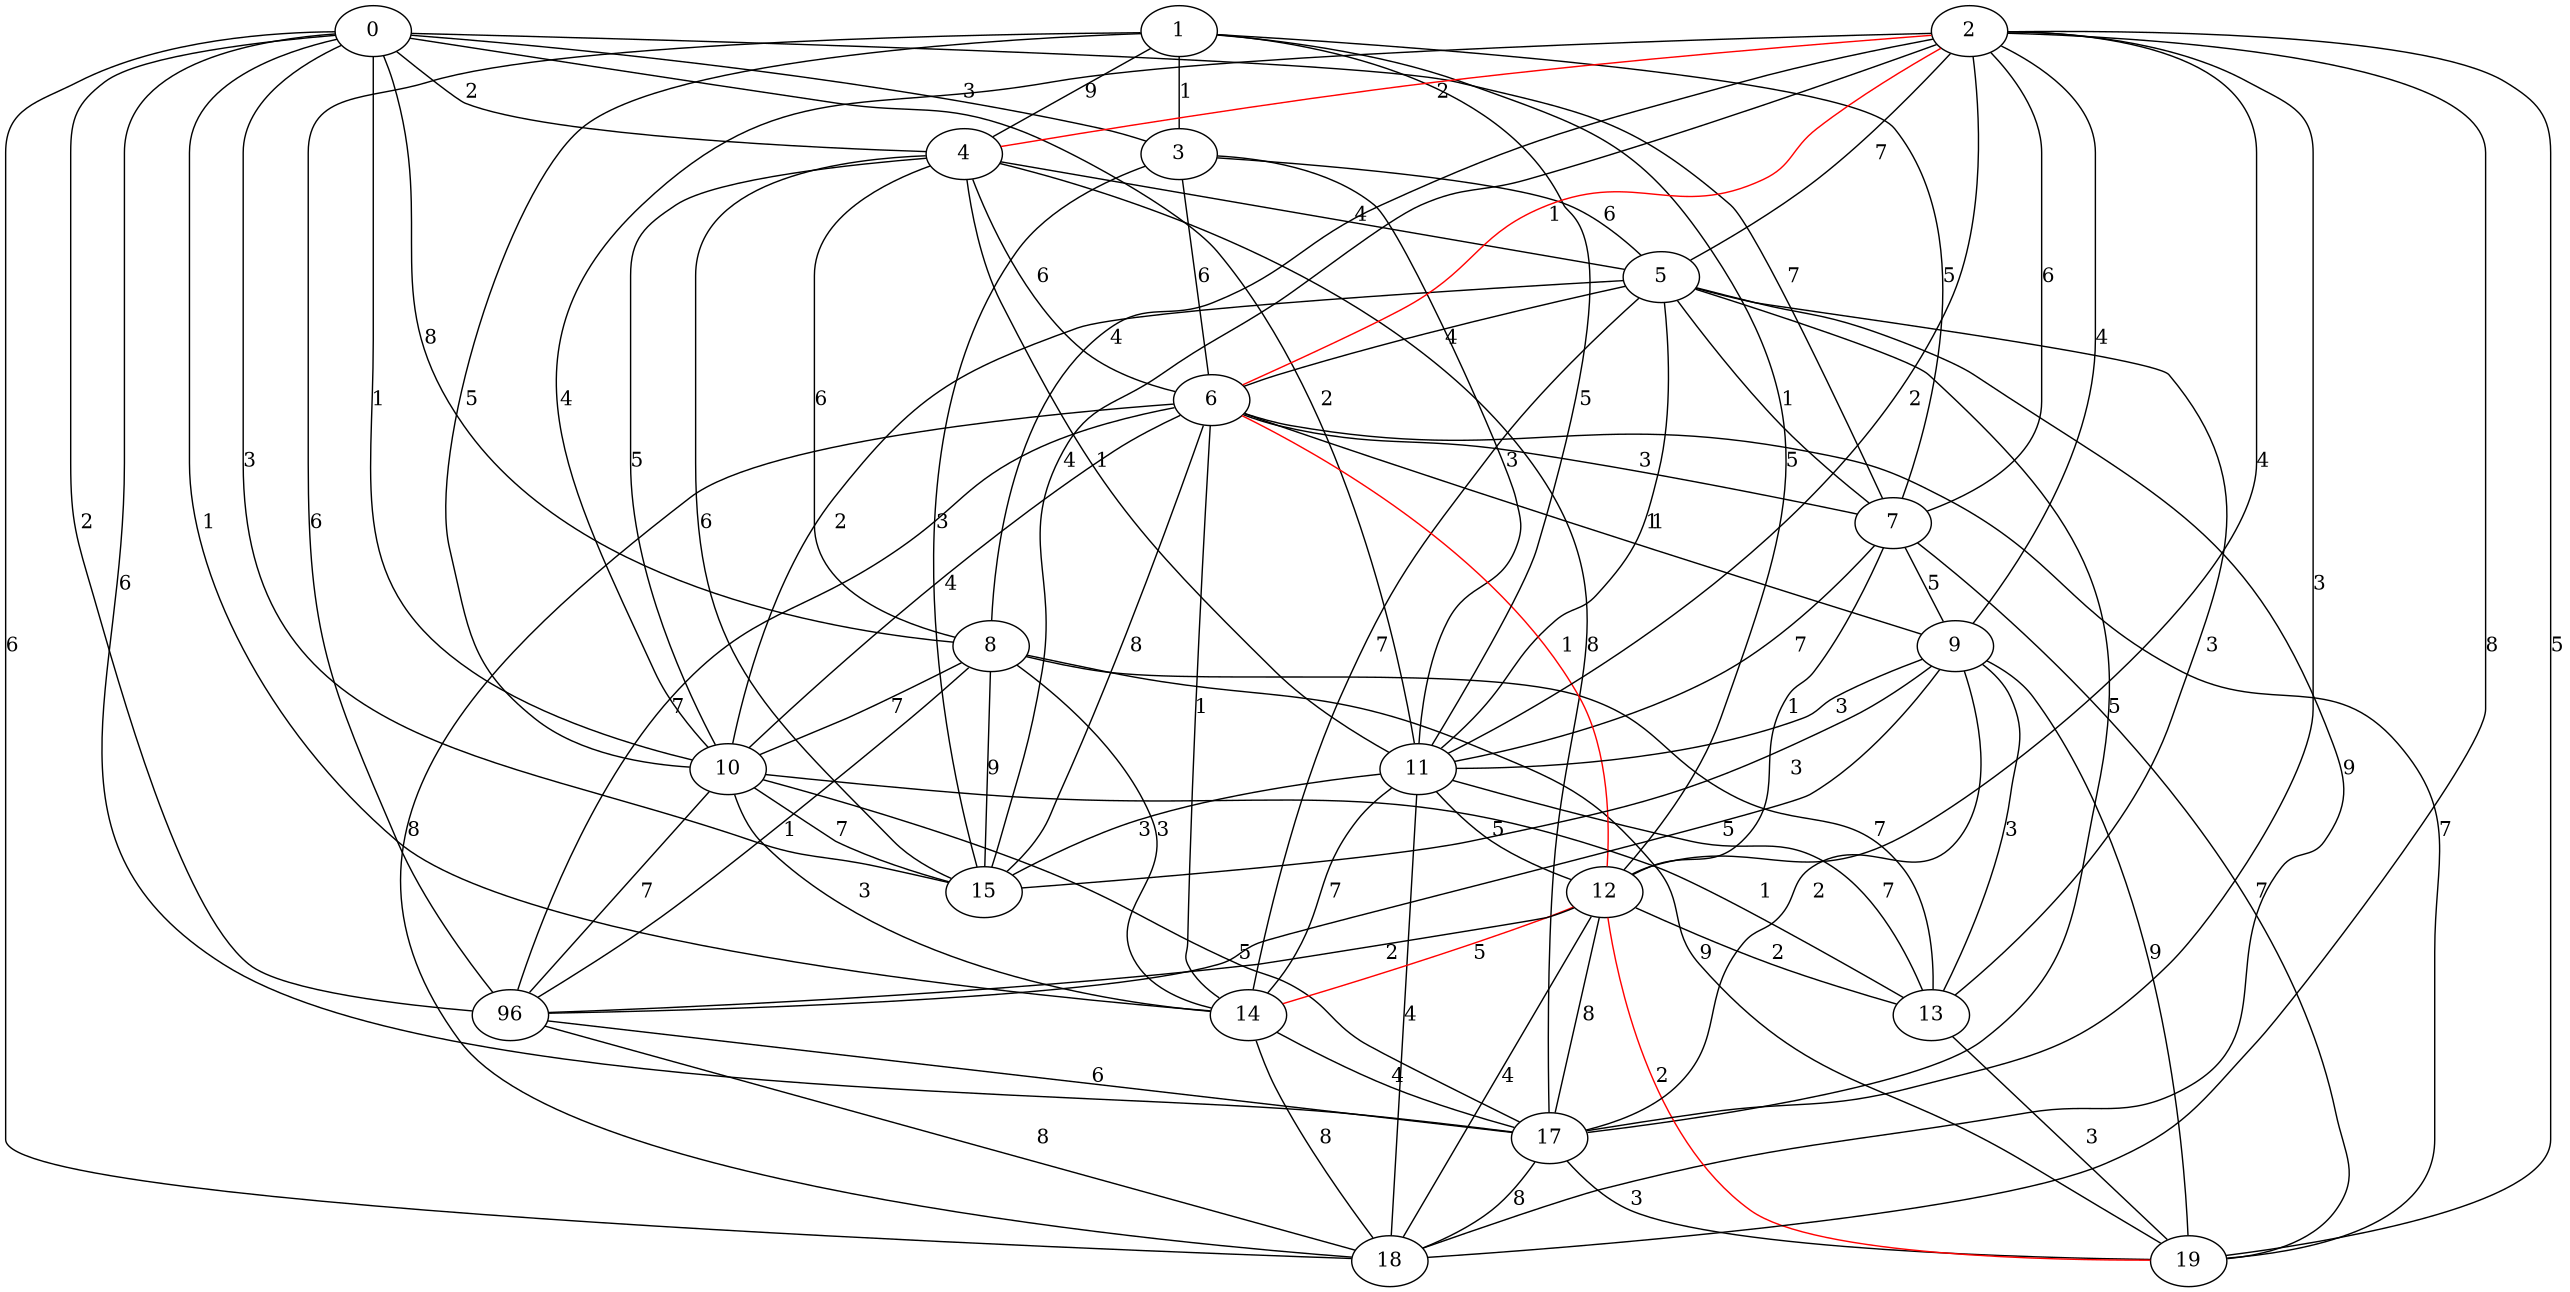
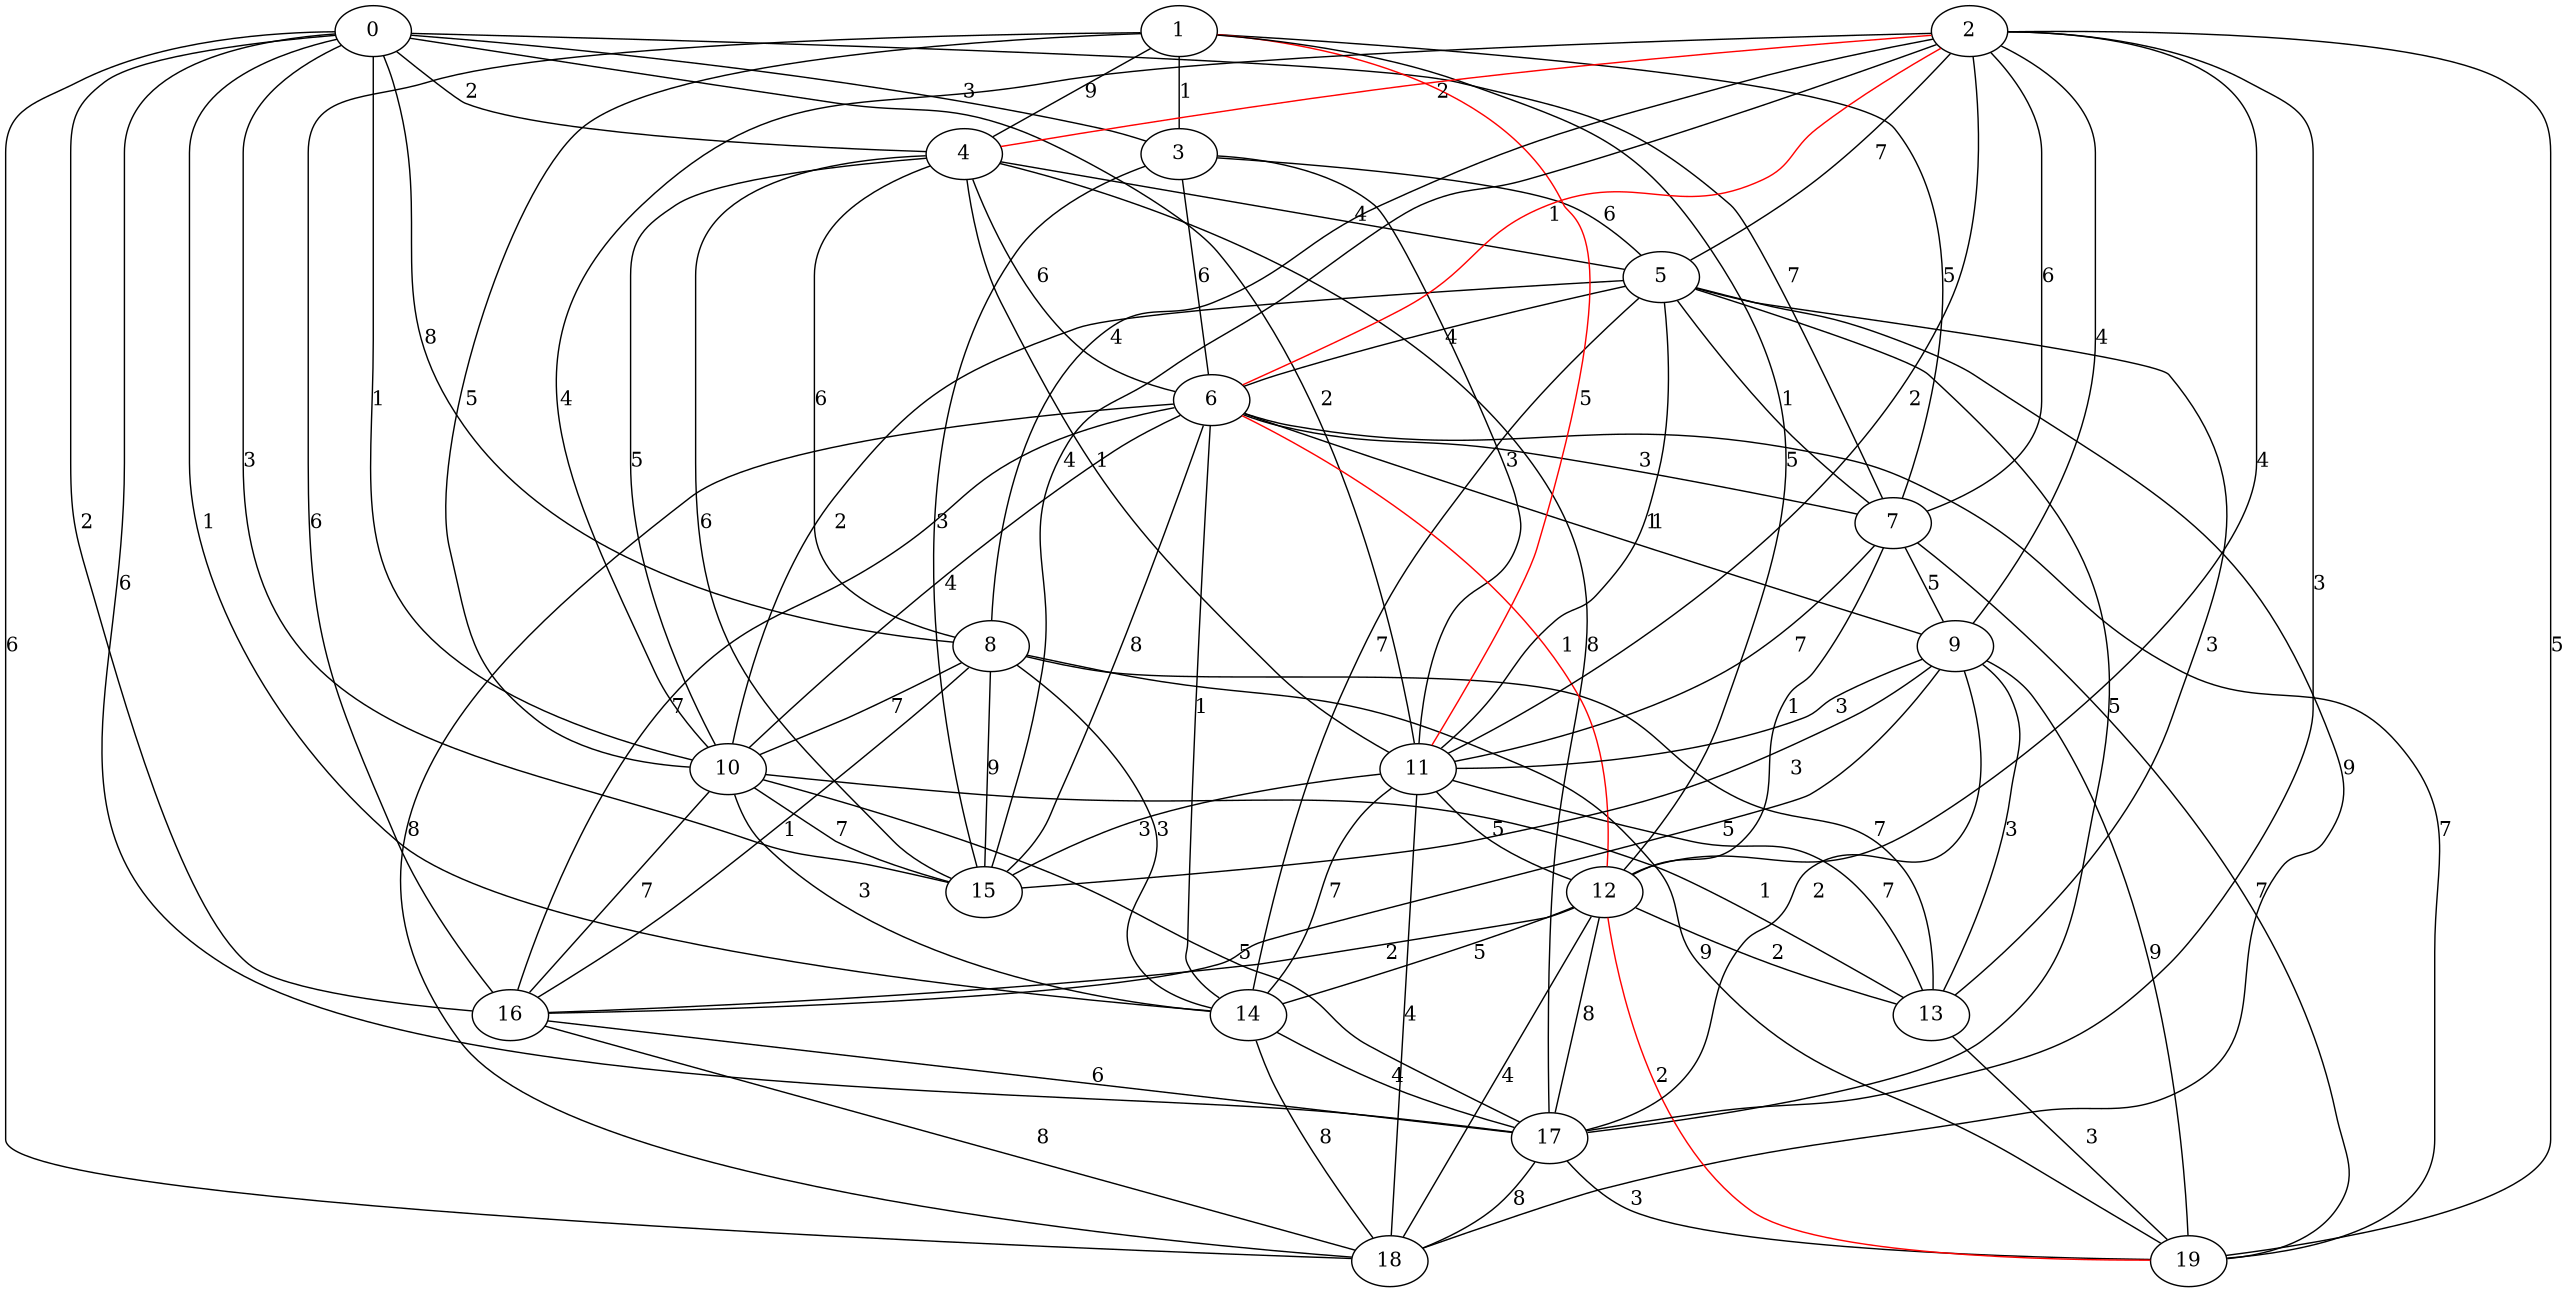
  graph {
    0
    3
    4
    7
    8
    10
    11
    14
    15
-   16 [label=96]
+   16
    17
    18
    5
    6
    12
    9
    19
    13
    1
    2
    0 -- 3 [label=3]
    0 -- 4 [label=2]
    0 -- 7 [label=7]
    0 -- 8 [label=8]
    0 -- 10 [label=1]
    0 -- 11 [label=2]
    0 -- 14 [label=1]
    0 -- 15 [label=3]
    0 -- 16 [label=2]
    0 -- 17 [label=6]
    0 -- 18 [label=6]
    3 -- 11 [label=3]
    3 -- 15 [label=3]
    3 -- 5 [label=6]
    3 -- 6 [label=6]
    4 -- 8 [label=6]
    4 -- 10 [label=5]
    4 -- 11 [label=1]
    4 -- 15 [label=6]
    4 -- 17 [label=8]
    4 -- 5 [label=4]
    4 -- 6 [label=6]
    7 -- 11 [label=7]
    7 -- 12 [label=1]
    7 -- 9 [label=5]
    7 -- 19 [label=7]
    8 -- 10 [label=7]
    8 -- 14 [label=3]
    8 -- 15 [label=9]
    8 -- 16 [label=1]
    8 -- 19 [label=9]
    8 -- 13 [label=7]
    10 -- 14 [label=3]
    10 -- 15 [label=7]
    10 -- 16 [label=7]
    10 -- 17 [label=5]
    10 -- 13 [label=1]
    11 -- 14 [label=7]
    11 -- 15 [label=3]
    11 -- 18 [label=4]
    11 -- 12 [label=5]
    11 -- 13 [label=7]
    14 -- 17 [label=4]
    14 -- 18 [label=8]
    16 -- 17 [label=6]
    16 -- 18 [label=8]
    17 -- 18 [label=8]
    17 -- 19 [label=3]
    5 -- 7 [label=1]
    5 -- 10 [label=2]
    5 -- 11 [label=1]
    5 -- 14 [label=7]
    5 -- 17 [label=5]
    5 -- 18 [label=9]
    5 -- 6 [label=4]
    5 -- 13 [label=3]
    6 -- 7 [label=3]
    6 -- 10 [label=4]
    6 -- 14 [label=1]
    6 -- 15 [label=8]
    6 -- 16 [label=7]
    6 -- 18 [label=8]
    6 -- 12 [color=red label=1]
    6 -- 9 [label=1]
    6 -- 19 [label=7]
-   12 -- 14 [label=5 color=red]
+   12 -- 14 [label=5]
    12 -- 16 [label=2]
    12 -- 17 [label=8]
    12 -- 18 [label=4]
    12 -- 19 [color=red label=2]
    12 -- 13 [label=2]
    9 -- 11 [label=3]
    9 -- 15 [label=3]
    9 -- 16 [label=5]
    9 -- 17 [label=2]
    9 -- 19 [label=9]
    9 -- 13 [label=3]
    13 -- 19 [label=3]
    1 -- 3 [label=1]
    1 -- 4 [label=9]
    1 -- 7 [label=5]
    1 -- 10 [label=5]
-   1 -- 11 [label=5]
+   1 -- 11 [label=5 color=red]
    1 -- 16 [label=6]
    1 -- 12 [label=5]
    2 -- 4 [color=red label=2]
    2 -- 7 [label=6]
    2 -- 8 [label=4]
    2 -- 10 [label=4]
    2 -- 11 [label=2]
    2 -- 15 [label=4]
    2 -- 17 [label=3]
-   2 -- 18 [label=8]
    2 -- 5 [label=7]
    2 -- 6 [color=red label=1]
    2 -- 12 [label=4]
    2 -- 9 [label=4]
    2 -- 19 [label=5]
  }
